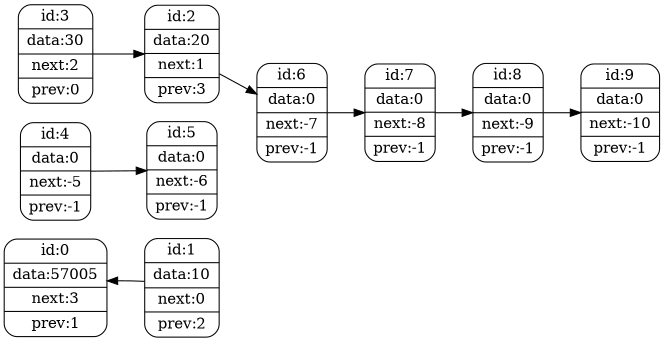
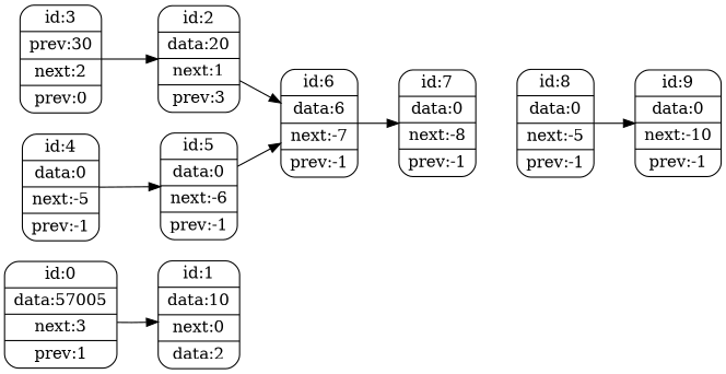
  digraph {
    rankdir=LR
    node [shape=record style=rounded]
    n1 [label="{ id:0 } | data:57005 | next:3 | prev:1 }"]
-   n2 [label="{ id:3 } | data:30 | next:2 | prev:0 }"]
+   n2 [label="{ id:3 } | prev:30 | next:2 | prev:0 }"]
    n3 [label="{ id:2 } | data:20 | next:1 | prev:3 }"]
-   n4 [label="{ id:1 } | data:10 | next:0 | prev:2 }"]
-   n5 [label="{ id:6 } | data:0 | next:-7 | prev:-1 }"]
+   n4 [label="{ id:1 } | data:10 | next:0 | data:2 }"]
+   n5 [label="{ id:6 } | data:6 | next:-7 | prev:-1 }"]
    n6 [label="{ id:4 } | data:0 | next:-5 | prev:-1 }"]
    n7 [label="{ id:5 } | data:0 | next:-6 | prev:-1 }"]
    n8 [label="{ id:7 } | data:0 | next:-8 | prev:-1 }"]
-   n9 [label="{ id:8 } | data:0 | next:-9 | prev:-1 }"]
+   n9 [label="{ id:8 } | data:0 | next:-5 | prev:-1 }"]
    n10 [label="{ id:9 } | data:0 | next:-10 | prev:-1 }"]
    n2 -> n3
    n3 -> n5
-   n4 -> n1
+   n1 -> n4
    n5 -> n8
    n6 -> n7
-   n8 -> n9
+   n7 -> n5
    n9 -> n10
  }
